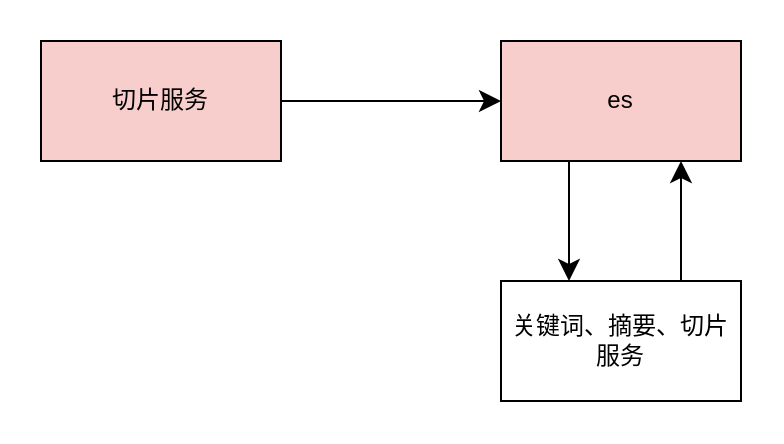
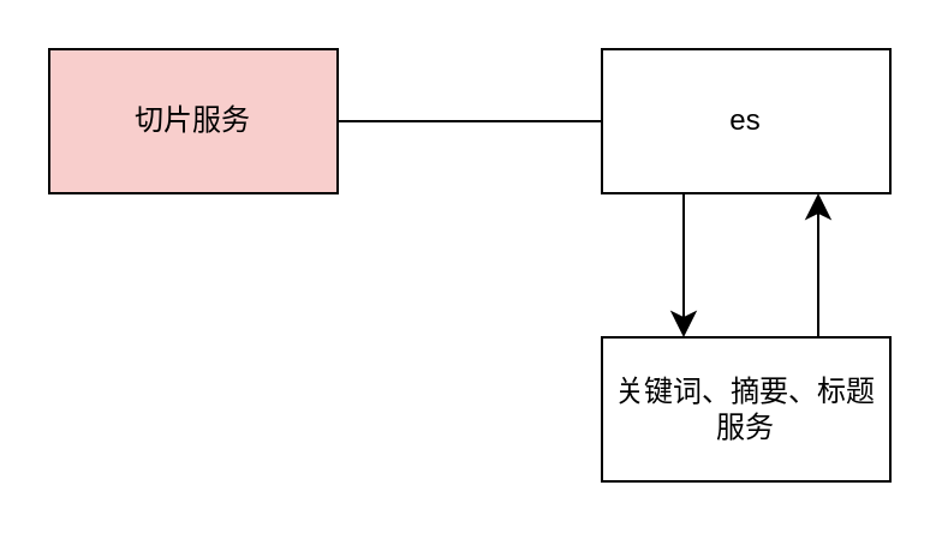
  <mxCell id="0" />
  <mxCell id="1" parent="0" />
- <mxCell id="2" style="edgeStyle=none;curved=1;rounded=0;orthogonalLoop=1;jettySize=auto;html=1;exitX=1;exitY=0.5;exitDx=0;exitDy=0;entryX=0;entryY=0.5;entryDx=0;entryDy=0;fontSize=12;startSize=8;endSize=8;" edge="1" parent="1" source="3" target="5"><mxGeometry relative="1" as="geometry" /></mxCell>
+ <mxCell id="2" style="edgeStyle=none;curved=1;rounded=0;orthogonalLoop=1;jettySize=auto;html=1;exitX=1;exitY=0.5;exitDx=0;exitDy=0;entryX=0;entryY=0.5;entryDx=0;entryDy=0;fontSize=12;startSize=8;endSize=8;endArrow=none;" edge="1" parent="1" source="3" target="5"><mxGeometry relative="1" as="geometry" /></mxCell>
  <mxCell id="3" value="切片服务" style="rounded=0;whiteSpace=wrap;html=1;fillColor=#f8cecc;" vertex="1" parent="1"><mxGeometry x="20" y="20" width="120" height="60" as="geometry" /></mxCell>
  <mxCell id="4" style="edgeStyle=none;curved=1;rounded=0;orthogonalLoop=1;jettySize=auto;html=1;exitX=0.5;exitY=1;exitDx=0;exitDy=0;entryX=0.5;entryY=0;entryDx=0;entryDy=0;fontSize=12;startSize=8;endSize=8;" edge="1" parent="1"><mxGeometry relative="1" as="geometry"><mxPoint x="284" y="80" as="sourcePoint" /><mxPoint x="284" y="140" as="targetPoint" /></mxGeometry></mxCell>
- <mxCell id="5" value="es" style="rounded=0;whiteSpace=wrap;html=1;fillColor=#f8cecc;" vertex="1" parent="1"><mxGeometry x="250" y="20" width="120" height="60" as="geometry" /></mxCell>
+ <mxCell id="5" value="es" style="rounded=0;whiteSpace=wrap;html=1;" vertex="1" parent="1"><mxGeometry x="250" y="20" width="120" height="60" as="geometry" /></mxCell>
  <mxCell id="6" style="edgeStyle=none;curved=1;rounded=0;orthogonalLoop=1;jettySize=auto;html=1;exitX=0.75;exitY=0;exitDx=0;exitDy=0;entryX=0.75;entryY=1;entryDx=0;entryDy=0;fontSize=12;startSize=8;endSize=8;" edge="1" parent="1" source="7" target="5"><mxGeometry relative="1" as="geometry" /></mxCell>
- <mxCell id="7" value="关键词、摘要、切片服务" style="rounded=0;whiteSpace=wrap;html=1;" vertex="1" parent="1"><mxGeometry x="250" y="140" width="120" height="60" as="geometry" /></mxCell>
+ <mxCell id="7" value="关键词、摘要、标题服务" style="rounded=0;whiteSpace=wrap;html=1;" vertex="1" parent="1"><mxGeometry x="250" y="140" width="120" height="60" as="geometry" /></mxCell>
